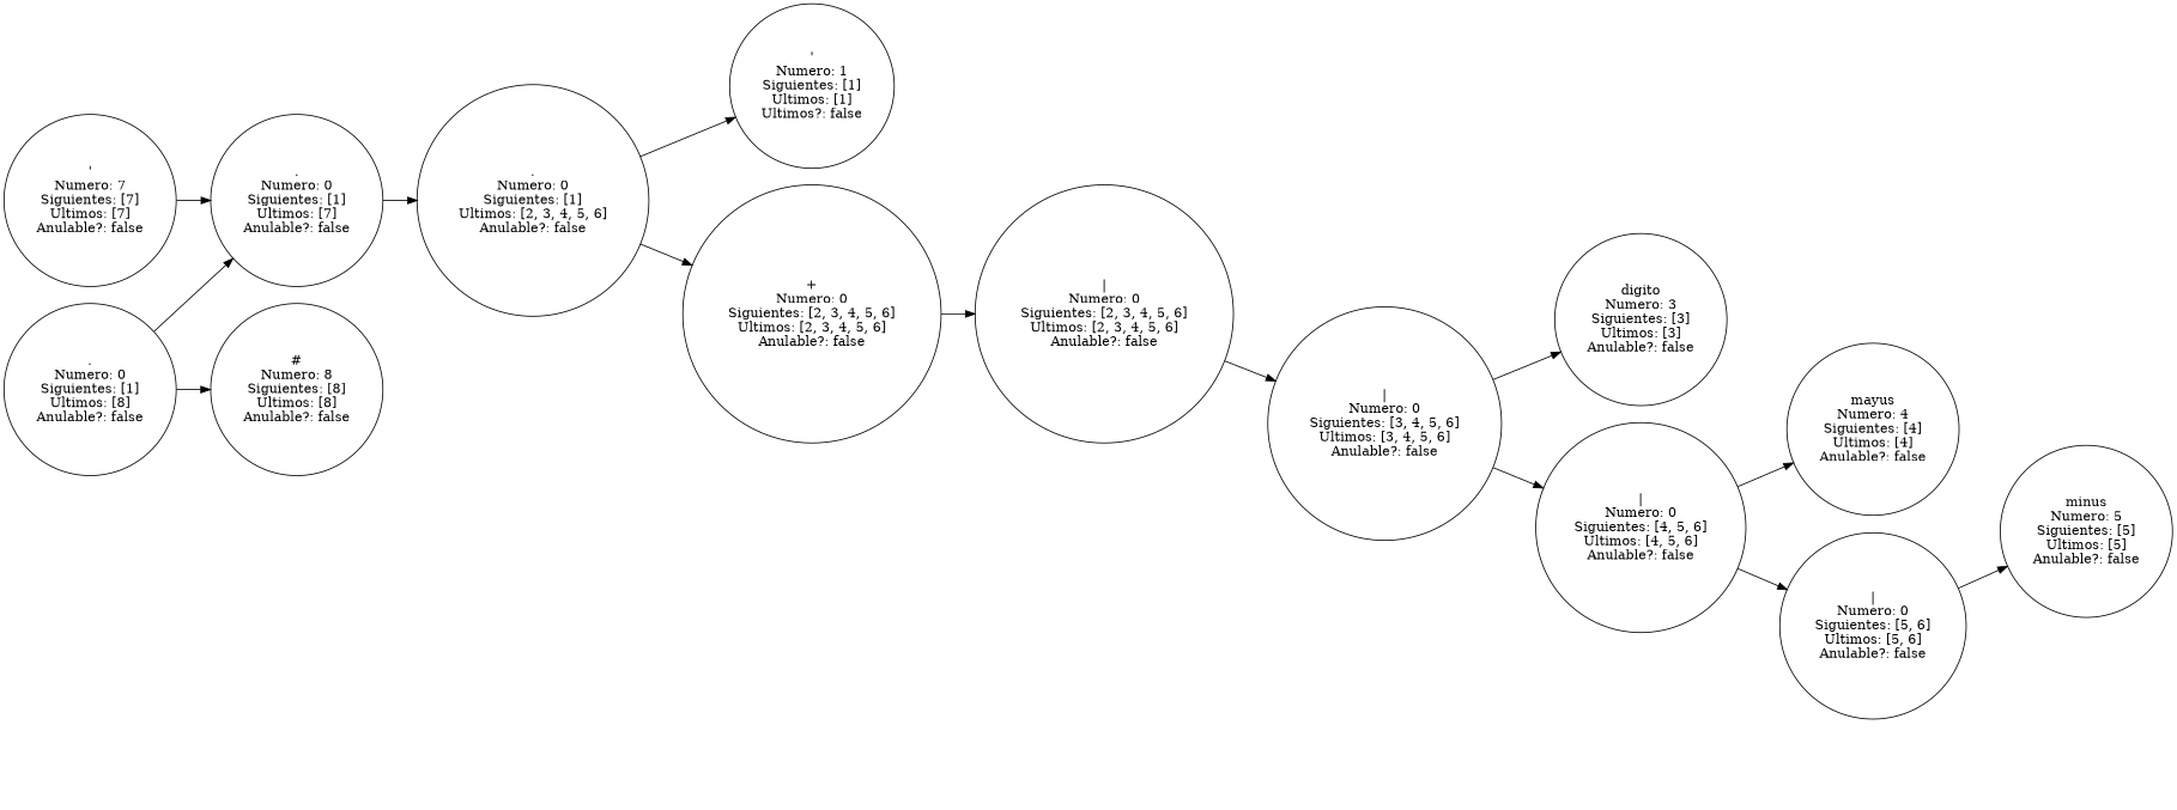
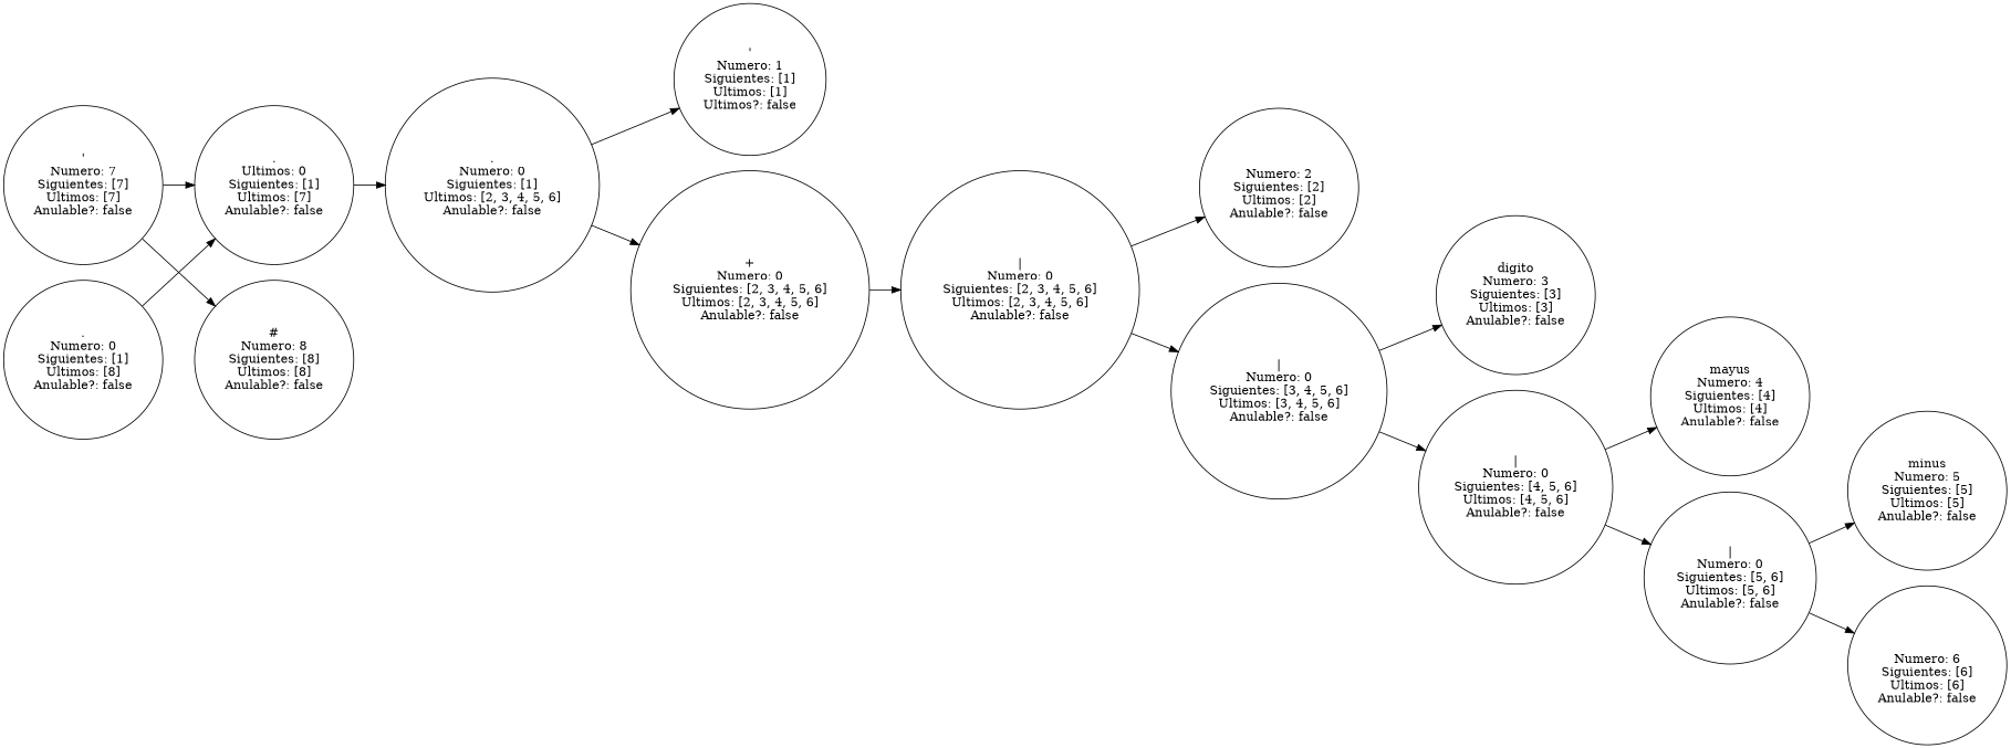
  digraph {
    rankdir=LR
    node [shape=circle]
    n1 [label="\'\nNumero: 1\nSiguientes: [1]\nUltimos: [1]\nUltimos?: false"]
    n2 [label=".\nNumero: 0\nSiguientes: [1]\nUltimos: [2, 3, 4, 5, 6]\nAnulable?: false"]
    n3 [label="+\nNumero: 0\nSiguientes: [2, 3, 4, 5, 6]\nUltimos: [2, 3, 4, 5, 6]\nAnulable?: false"]
    n4 [label="|\nNumero: 0\nSiguientes: [2, 3, 4, 5, 6]\nUltimos: [2, 3, 4, 5, 6]\nAnulable?: false"]
+   n5 [label=" \nNumero: 2\nSiguientes: [2]\nUltimos: [2]\nAnulable?: false"]
    n6 [label="|\nNumero: 0\nSiguientes: [3, 4, 5, 6]\nUltimos: [3, 4, 5, 6]\nAnulable?: false"]
    n7 [label="digito\nNumero: 3\nSiguientes: [3]\nUltimos: [3]\nAnulable?: false"]
    n8 [label="|\nNumero: 0\nSiguientes: [4, 5, 6]\nUltimos: [4, 5, 6]\nAnulable?: false"]
    n9 [label="mayus\nNumero: 4\nSiguientes: [4]\nUltimos: [4]\nAnulable?: false"]
    n10 [label="|\nNumero: 0\nSiguientes: [5, 6]\nUltimos: [5, 6]\nAnulable?: false"]
    n11 [label="minus\nNumero: 5\nSiguientes: [5]\nUltimos: [5]\nAnulable?: false"]
-   n13 [label=".\nNumero: 0\nSiguientes: [1]\nUltimos: [7]\nAnulable?: false"]
+   n12 [label="\n\nNumero: 6\nSiguientes: [6]\nUltimos: [6]\nAnulable?: false"]
+   n13 [label=".\nUltimos: 0\nSiguientes: [1]\nUltimos: [7]\nAnulable?: false"]
    n14 [label="\'\nNumero: 7\nSiguientes: [7]\nUltimos: [7]\nAnulable?: false"]
    n15 [label=".\nNumero: 0\nSiguientes: [1]\nUltimos: [8]\nAnulable?: false"]
    n16 [label="#\nNumero: 8\nSiguientes: [8]\nUltimos: [8]\nAnulable?: false"]
    n2 -> n1
    n2 -> n3
    n3 -> n4
+   n4 -> n5
    n4 -> n6
    n6 -> n7
    n6 -> n8
    n8 -> n9
    n8 -> n10
    n10 -> n11
+   n10 -> n12
    n13 -> n2
    n14 -> n13
    n15 -> n13
-   n15 -> n16
+   n14 -> n16
  }
